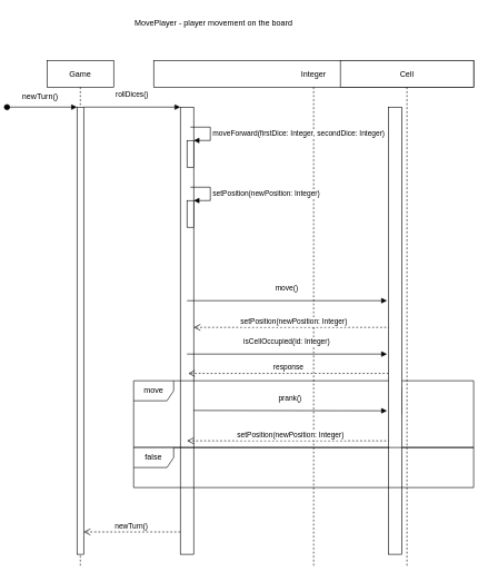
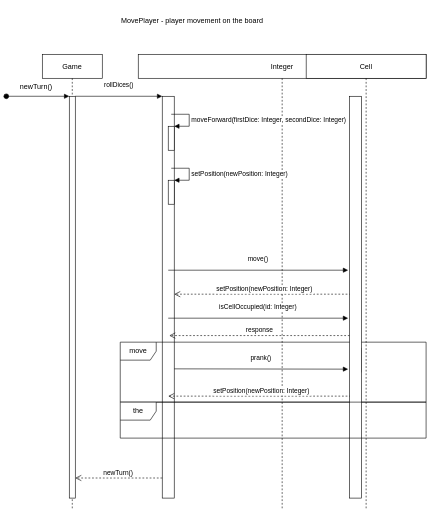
  <mxCell id="0" />
  <mxCell id="1" parent="0" />
  <mxCell id="2" value="Game" style="shape=umlLifeline;perimeter=lifelinePerimeter;container=1;collapsible=0;recursiveResize=0;rounded=0;shadow=0;strokeWidth=1;" parent="1" vertex="1"><mxGeometry x="60" y="90" width="100" height="760" as="geometry" /></mxCell>
  <mxCell id="3" value="" style="points=[];perimeter=orthogonalPerimeter;rounded=0;shadow=0;strokeWidth=1;" parent="2" vertex="1"><mxGeometry x="45" y="70" width="10" height="670" as="geometry" /></mxCell>
  <mxCell id="4" value="" style="verticalAlign=bottom;startArrow=oval;endArrow=block;startSize=8;shadow=0;strokeWidth=1;" parent="2" target="3" edge="1"><mxGeometry relative="1" as="geometry"><mxPoint x="-60" y="70" as="sourcePoint" /></mxGeometry></mxCell>
  <mxCell id="5" value="newTurn()" style="text;html=1;strokeColor=none;fillColor=none;align=center;verticalAlign=middle;whiteSpace=wrap;rounded=0;" parent="2" vertex="1"><mxGeometry x="-40" y="40" width="60" height="30" as="geometry" /></mxCell>
  <mxCell id="6" value="Integer" style="shape=umlLifeline;perimeter=lifelinePerimeter;container=1;collapsible=0;recursiveResize=0;rounded=0;shadow=0;strokeWidth=1;" parent="1" vertex="1"><mxGeometry x="220" y="90" width="480" height="760" as="geometry" /></mxCell>
  <mxCell id="7" value="" style="points=[];perimeter=orthogonalPerimeter;rounded=0;shadow=0;strokeWidth=1;" parent="6" vertex="1"><mxGeometry x="40" y="70" width="20" height="670" as="geometry" /></mxCell>
  <mxCell id="8" value="" style="html=1;points=[];perimeter=orthogonalPerimeter;" parent="6" vertex="1"><mxGeometry x="50" y="120" width="10" height="40" as="geometry" /></mxCell>
  <mxCell id="9" value="moveForward(firstDice: Integer, secondDice: Integer)" style="edgeStyle=orthogonalEdgeStyle;html=1;align=left;spacingLeft=2;endArrow=block;rounded=0;entryX=1;entryY=0;" parent="6" target="8" edge="1"><mxGeometry x="0.067" relative="1" as="geometry"><mxPoint x="55" y="100" as="sourcePoint" /><Array as="points"><mxPoint x="85" y="100" /></Array><mxPoint as="offset" /></mxGeometry></mxCell>
  <mxCell id="10" value="setPosition(newPosition: Integer)" style="verticalAlign=bottom;endArrow=open;dashed=1;endSize=8;shadow=0;strokeWidth=1;" parent="6" edge="1"><mxGeometry relative="1" as="geometry"><mxPoint x="60" y="400.0" as="targetPoint" /><mxPoint x="360.75" y="400.0" as="sourcePoint" /></mxGeometry></mxCell>
  <mxCell id="11" value="" style="html=1;points=[];perimeter=orthogonalPerimeter;" parent="6" vertex="1"><mxGeometry x="362.5" y="490" width="10" height="40" as="geometry" /></mxCell>
  <mxCell id="12" value="setPosition(newPosition: Integer)" style="verticalAlign=bottom;endArrow=open;dashed=1;endSize=8;shadow=0;strokeWidth=1;" parent="6" edge="1"><mxGeometry relative="1" as="geometry"><mxPoint x="50" y="570.0" as="targetPoint" /><mxPoint x="360.75" y="570.0" as="sourcePoint" /></mxGeometry></mxCell>
  <mxCell id="13" value="" style="html=1;points=[];perimeter=orthogonalPerimeter;" parent="6" vertex="1"><mxGeometry x="50" y="210" width="10" height="40" as="geometry" /></mxCell>
  <mxCell id="14" value="setPosition(newPosition: Integer)" style="edgeStyle=orthogonalEdgeStyle;html=1;align=left;spacingLeft=2;endArrow=block;rounded=0;entryX=1;entryY=0;" parent="6" target="13" edge="1"><mxGeometry x="0.067" relative="1" as="geometry"><mxPoint x="55" y="190" as="sourcePoint" /><Array as="points"><mxPoint x="85" y="190" /></Array><mxPoint as="offset" /></mxGeometry></mxCell>
  <mxCell id="15" value="move" style="shape=umlFrame;whiteSpace=wrap;html=1;" vertex="1" parent="6"><mxGeometry x="-30" y="480" width="510" height="100" as="geometry" /></mxCell>
  <mxCell id="16" value="newTurn()" style="verticalAlign=bottom;endArrow=open;dashed=1;endSize=8;exitX=0;exitY=0.95;shadow=0;strokeWidth=1;" parent="1" source="7" target="3" edge="1"><mxGeometry relative="1" as="geometry"><mxPoint x="215" y="246" as="targetPoint" /></mxGeometry></mxCell>
  <mxCell id="17" value="rollDices()" style="verticalAlign=bottom;endArrow=block;entryX=0;entryY=0;shadow=0;strokeWidth=1;" parent="1" source="3" target="7" edge="1"><mxGeometry y="10" relative="1" as="geometry"><mxPoint x="215" y="170" as="sourcePoint" /><mxPoint as="offset" /></mxGeometry></mxCell>
  <mxCell id="18" value="MovePlayer - player movement on the board" style="text;html=1;strokeColor=none;fillColor=none;align=center;verticalAlign=middle;whiteSpace=wrap;rounded=0;" parent="1" vertex="1"><mxGeometry x="185" y="20" width="250" height="30" as="geometry" /></mxCell>
  <mxCell id="19" value="Cell" style="shape=umlLifeline;perimeter=lifelinePerimeter;container=1;collapsible=0;recursiveResize=0;rounded=0;shadow=0;strokeWidth=1;" parent="1" vertex="1"><mxGeometry x="500" y="90" width="200" height="760" as="geometry" /></mxCell>
  <mxCell id="20" value="prank()" style="verticalAlign=bottom;endArrow=block;shadow=0;strokeWidth=1;" edge="1" parent="19"><mxGeometry y="10" relative="1" as="geometry"><mxPoint x="-220" y="524.5" as="sourcePoint" /><mxPoint x="70" y="525" as="targetPoint" /><mxPoint as="offset" /></mxGeometry></mxCell>
  <mxCell id="21" value="response" style="verticalAlign=bottom;endArrow=open;dashed=1;endSize=8;shadow=0;strokeWidth=1;" edge="1" parent="19"><mxGeometry relative="1" as="geometry"><mxPoint x="-228.25" y="469.0" as="targetPoint" /><mxPoint x="72.5" y="469.0" as="sourcePoint" /></mxGeometry></mxCell>
  <mxCell id="22" value="isCellOccupied(id: Integer)" style="verticalAlign=bottom;endArrow=block;shadow=0;strokeWidth=1;" parent="19" edge="1"><mxGeometry y="10" relative="1" as="geometry"><mxPoint x="-230" y="440.0" as="sourcePoint" /><mxPoint x="70" y="440" as="targetPoint" /><mxPoint as="offset" /></mxGeometry></mxCell>
  <mxCell id="23" value="" style="points=[];perimeter=orthogonalPerimeter;rounded=0;shadow=0;strokeWidth=1;" parent="1" vertex="1"><mxGeometry x="572.5" y="160" width="20" height="670" as="geometry" /></mxCell>
  <mxCell id="24" value="move()" style="verticalAlign=bottom;endArrow=block;shadow=0;strokeWidth=1;" parent="1" edge="1"><mxGeometry y="10" relative="1" as="geometry"><mxPoint x="270" y="450" as="sourcePoint" /><mxPoint x="570" y="450" as="targetPoint" /><mxPoint as="offset" /></mxGeometry></mxCell>
- <mxCell id="25" value="false" style="shape=umlFrame;whiteSpace=wrap;html=1;" parent="1" vertex="1"><mxGeometry x="190" y="670" width="510" height="60" as="geometry" /></mxCell>
+ <mxCell id="25" value="the" style="shape=umlFrame;whiteSpace=wrap;html=1;" parent="1" vertex="1"><mxGeometry x="190" y="670" width="510" height="60" as="geometry" /></mxCell>
